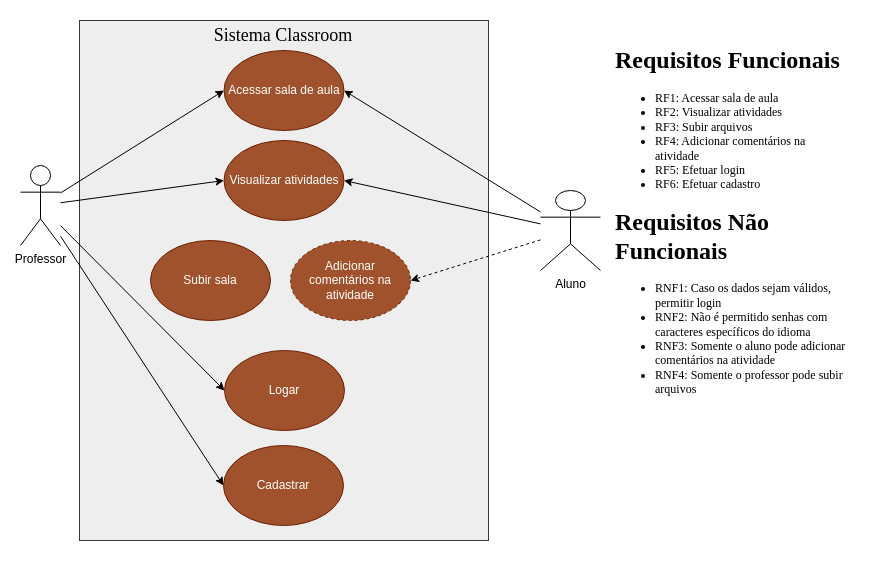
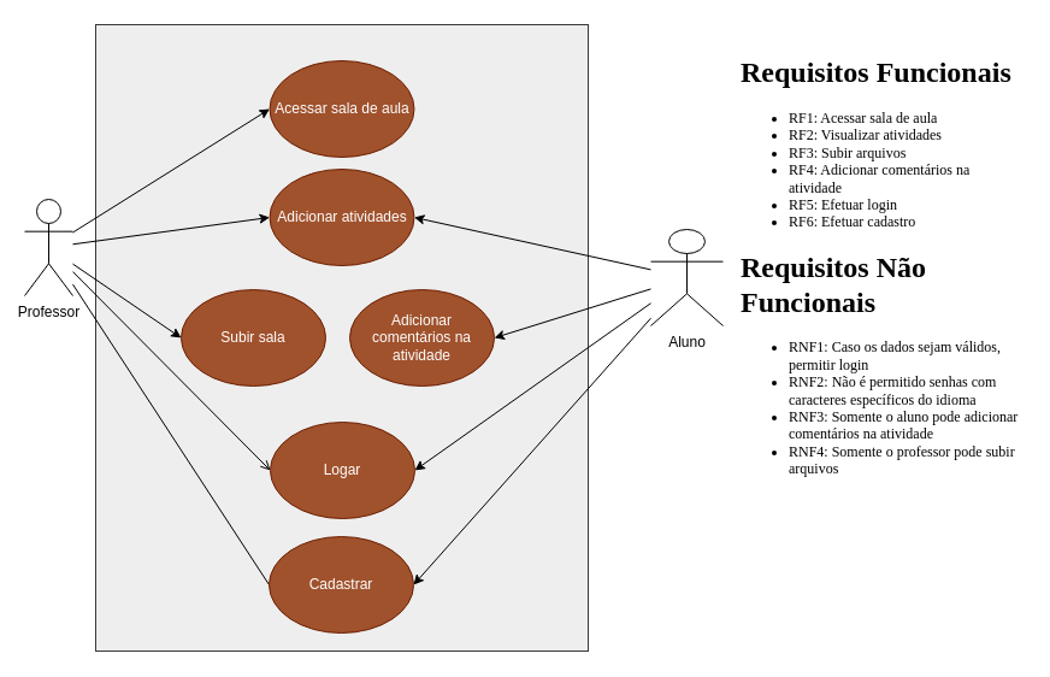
  <mxCell id="0" />
  <mxCell id="1" parent="0" />
  <mxCell id="2" value="" style="rounded=0;whiteSpace=wrap;html=1;fillColor=#eeeeee;strokeColor=#36393d;" vertex="1" parent="1"><mxGeometry x="79" y="20" width="409" height="520" as="geometry" /></mxCell>
  <mxCell id="3" style="rounded=0;orthogonalLoop=1;jettySize=auto;html=1;entryX=0;entryY=0.5;entryDx=0;entryDy=0;" edge="1" parent="1" source="8" target="16"><mxGeometry relative="1" as="geometry" /></mxCell>
  <mxCell id="4" style="rounded=0;orthogonalLoop=1;jettySize=auto;html=1;entryX=0;entryY=0.5;entryDx=0;entryDy=0;" edge="1" parent="1" source="8" target="15"><mxGeometry relative="1" as="geometry" /></mxCell>
- <mxCell id="6" style="edgeStyle=none;rounded=0;orthogonalLoop=1;jettySize=auto;html=1;entryX=0;entryY=0.5;entryDx=0;entryDy=0;" edge="1" parent="1" source="8" target="20"><mxGeometry relative="1" as="geometry" /></mxCell>
- <mxCell id="7" style="edgeStyle=none;rounded=0;orthogonalLoop=1;jettySize=auto;html=1;entryX=0;entryY=0.5;entryDx=0;entryDy=0;" edge="1" parent="1" source="8" target="19"><mxGeometry relative="1" as="geometry" /></mxCell>
+ <mxCell id="5" style="edgeStyle=none;rounded=0;orthogonalLoop=1;jettySize=auto;html=1;entryX=0;entryY=0.5;entryDx=0;entryDy=0;" edge="1" parent="1" source="8" target="17"><mxGeometry relative="1" as="geometry" /></mxCell>
+ <mxCell id="6" style="edgeStyle=none;rounded=0;orthogonalLoop=1;jettySize=auto;html=1;entryX=0;entryY=0.5;entryDx=0;entryDy=0;endArrow=none;" edge="1" parent="1" source="8" target="20"><mxGeometry relative="1" as="geometry" /></mxCell>
+ <mxCell id="7" style="edgeStyle=none;rounded=0;orthogonalLoop=1;jettySize=auto;html=1;entryX=0;entryY=0.5;entryDx=0;entryDy=0;endArrow=open;" edge="1" parent="1" source="8" target="19"><mxGeometry relative="1" as="geometry" /></mxCell>
  <mxCell id="8" value="Professor" style="shape=umlActor;verticalLabelPosition=bottom;verticalAlign=top;html=1;outlineConnect=0;" vertex="1" parent="1"><mxGeometry x="20" y="165" width="40" height="80" as="geometry" /></mxCell>
  <mxCell id="9" style="rounded=0;orthogonalLoop=1;jettySize=auto;html=1;entryX=1;entryY=0.5;entryDx=0;entryDy=0;" edge="1" parent="1" source="14" target="16"><mxGeometry relative="1" as="geometry" /></mxCell>
- <mxCell id="10" style="rounded=0;orthogonalLoop=1;jettySize=auto;html=1;entryX=1;entryY=0.5;entryDx=0;entryDy=0;" edge="1" parent="1" source="14" target="15"><mxGeometry relative="1" as="geometry" /></mxCell>
- <mxCell id="12" style="edgeStyle=none;rounded=0;orthogonalLoop=1;jettySize=auto;html=1;entryX=1;entryY=0.5;entryDx=0;entryDy=0;dashed=1;" edge="1" parent="1" source="14" target="18"><mxGeometry relative="1" as="geometry" /></mxCell>
+ <mxCell id="11" style="edgeStyle=none;rounded=0;orthogonalLoop=1;jettySize=auto;html=1;entryX=1;entryY=0.5;entryDx=0;entryDy=0;" edge="1" parent="1" source="14" target="20"><mxGeometry relative="1" as="geometry" /></mxCell>
+ <mxCell id="12" style="edgeStyle=none;rounded=0;orthogonalLoop=1;jettySize=auto;html=1;entryX=1;entryY=0.5;entryDx=0;entryDy=0;" edge="1" parent="1" source="14" target="18"><mxGeometry relative="1" as="geometry" /></mxCell>
+ <mxCell id="13" style="edgeStyle=none;rounded=0;orthogonalLoop=1;jettySize=auto;html=1;entryX=1;entryY=0.5;entryDx=0;entryDy=0;" edge="1" parent="1" source="14" target="19"><mxGeometry relative="1" as="geometry" /></mxCell>
  <mxCell id="14" value="Aluno" style="shape=umlActor;verticalLabelPosition=bottom;verticalAlign=top;html=1;outlineConnect=0;" vertex="1" parent="1"><mxGeometry x="540" y="190" width="60" height="80" as="geometry" /></mxCell>
  <mxCell id="15" value="Acessar sala de aula" style="ellipse;whiteSpace=wrap;html=1;fillColor=#a0522d;fontColor=#ffffff;strokeColor=#6D1F00;" vertex="1" parent="1"><mxGeometry x="223.5" y="50" width="120" height="80" as="geometry" /></mxCell>
- <mxCell id="16" value="Visualizar atividades" style="ellipse;whiteSpace=wrap;html=1;fillColor=#a0522d;fontColor=#ffffff;strokeColor=#6D1F00;" vertex="1" parent="1"><mxGeometry x="223.5" y="140" width="120" height="80" as="geometry" /></mxCell>
+ <mxCell id="16" value="Adicionar atividades" style="ellipse;whiteSpace=wrap;html=1;fillColor=#a0522d;fontColor=#ffffff;strokeColor=#6D1F00;" vertex="1" parent="1"><mxGeometry x="223.5" y="140" width="120" height="80" as="geometry" /></mxCell>
  <mxCell id="17" value="Subir sala" style="ellipse;whiteSpace=wrap;html=1;fillColor=#a0522d;fontColor=#ffffff;strokeColor=#6D1F00;" vertex="1" parent="1"><mxGeometry x="150" y="240" width="120" height="80" as="geometry" /></mxCell>
- <mxCell id="18" value="Adicionar comentários na atividade" style="ellipse;whiteSpace=wrap;html=1;fillColor=#a0522d;fontColor=#ffffff;strokeColor=#6D1F00;fontStyle=0;dashed=1;" vertex="1" parent="1"><mxGeometry x="290" y="240" width="120" height="80" as="geometry" /></mxCell>
+ <mxCell id="18" value="Adicionar comentários na atividade" style="ellipse;whiteSpace=wrap;html=1;fillColor=#a0522d;fontColor=#ffffff;strokeColor=#6D1F00;fontStyle=0" vertex="1" parent="1"><mxGeometry x="290" y="240" width="120" height="80" as="geometry" /></mxCell>
  <mxCell id="19" value="Logar" style="ellipse;whiteSpace=wrap;html=1;fillColor=#a0522d;fontColor=#ffffff;strokeColor=#6D1F00;" vertex="1" parent="1"><mxGeometry x="224" y="350" width="120" height="80" as="geometry" /></mxCell>
  <mxCell id="20" value="Cadastrar" style="ellipse;whiteSpace=wrap;html=1;fillColor=#a0522d;fontColor=#ffffff;strokeColor=#6D1F00;" vertex="1" parent="1"><mxGeometry x="223" y="445" width="120" height="80" as="geometry" /></mxCell>
- <mxCell id="21" value="&lt;font face=&quot;Tahoma&quot; style=&quot;font-size: 18px;&quot;&gt;Sistema Classroom&lt;/font&gt;" style="text;html=1;strokeColor=none;fillColor=none;align=center;verticalAlign=middle;whiteSpace=wrap;rounded=0;" vertex="1" parent="1"><mxGeometry x="203" y="20" width="160" height="30" as="geometry" /></mxCell>
  <mxCell id="22" value="&lt;h1&gt;&lt;font face=&quot;Tahoma&quot;&gt;Requisitos Funcionais&lt;/font&gt;&lt;/h1&gt;&lt;div&gt;&lt;ul&gt;&lt;li&gt;&lt;font face=&quot;Tahoma&quot;&gt;RF1: Acessar sala de aula&lt;/font&gt;&lt;/li&gt;&lt;li&gt;&lt;font face=&quot;Tahoma&quot;&gt;RF2: Visualizar atividades&lt;/font&gt;&lt;/li&gt;&lt;li&gt;&lt;font face=&quot;Tahoma&quot;&gt;RF3: Subir arquivos&lt;/font&gt;&lt;/li&gt;&lt;li&gt;&lt;font face=&quot;Tahoma&quot;&gt;RF4: Adicionar comentários na atividade&lt;/font&gt;&lt;/li&gt;&lt;li&gt;&lt;font face=&quot;Tahoma&quot;&gt;RF5: Efetuar login&lt;/font&gt;&lt;/li&gt;&lt;li&gt;&lt;font face=&quot;Tahoma&quot;&gt;RF6: Efetuar cadastro&lt;/font&gt;&lt;/li&gt;&lt;/ul&gt;&lt;h1&gt;&lt;font face=&quot;Tahoma&quot;&gt;Requisitos Não Funcionais&lt;/font&gt;&lt;/h1&gt;&lt;/div&gt;&lt;div&gt;&lt;ul&gt;&lt;li&gt;&lt;font face=&quot;Tahoma&quot;&gt;RNF1: Caso os dados sejam válidos, permitir login&lt;/font&gt;&lt;/li&gt;&lt;li&gt;&lt;font face=&quot;Tahoma&quot;&gt;RNF2: Não é permitido senhas com caracteres específicos do idioma&lt;/font&gt;&lt;/li&gt;&lt;li&gt;&lt;font face=&quot;Tahoma&quot;&gt;RNF3: Somente o aluno pode adicionar comentários na atividade&lt;/font&gt;&lt;/li&gt;&lt;li&gt;&lt;font face=&quot;Tahoma&quot;&gt;RNF4: Somente o professor pode subir arquivos&lt;/font&gt;&lt;/li&gt;&lt;/ul&gt;&lt;/div&gt;" style="text;html=1;strokeColor=none;fillColor=none;spacing=5;spacingTop=-20;whiteSpace=wrap;overflow=hidden;rounded=0;" vertex="1" parent="1"><mxGeometry x="610" y="40" width="240" height="410" as="geometry" /></mxCell>
